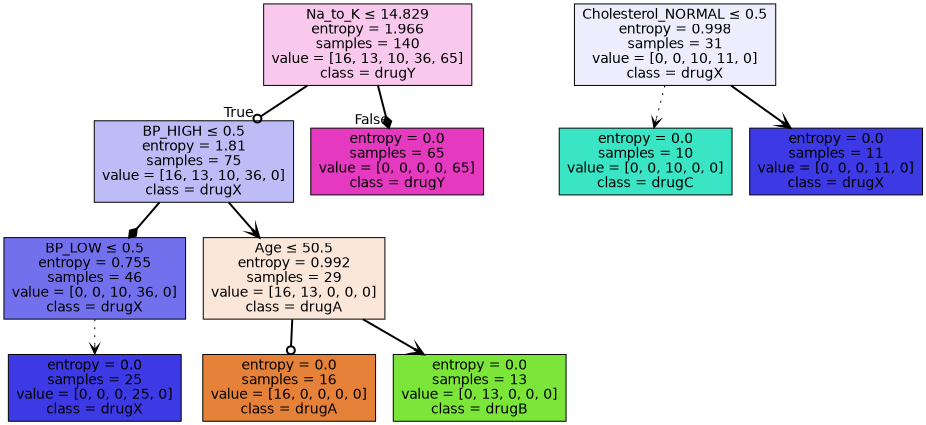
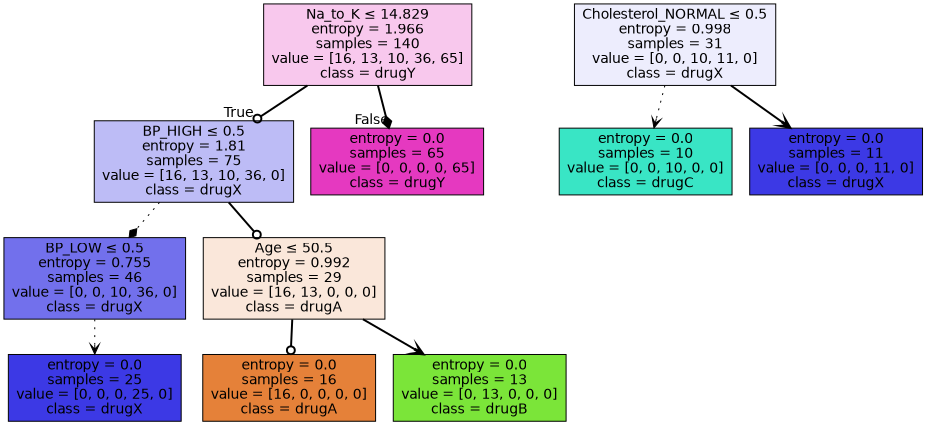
  digraph {
    node [color=black fillcolor="#3c39e5" fontname=helvetica shape=box style=filled]
    edge [arrowhead=vee fontname=helvetica style=bold]
    n1 [fillcolor="#f8c8ed" label=<Na_to_K &le; 14.829<br/>entropy = 1.966<br/>samples = 140<br/>value = [16, 13, 10, 36, 65]<br/>class = drugY>]
    n2 [fillcolor="#bdbcf6" label=<BP_HIGH &le; 0.5<br/>entropy = 1.81<br/>samples = 75<br/>value = [16, 13, 10, 36, 0]<br/>class = drugX>]
    n3 [fillcolor="#e539c0" label=<entropy = 0.0<br/>samples = 65<br/>value = [0, 0, 0, 0, 65]<br/>class = drugY>]
    n4 [fillcolor="#7270ec" label=<BP_LOW &le; 0.5<br/>entropy = 0.755<br/>samples = 46<br/>value = [0, 0, 10, 36, 0]<br/>class = drugX>]
    n5 [fillcolor="#fae7da" label=<Age &le; 50.5<br/>entropy = 0.992<br/>samples = 29<br/>value = [16, 13, 0, 0, 0]<br/>class = drugA>]
    n6 [label=<entropy = 0.0<br/>samples = 25<br/>value = [0, 0, 0, 25, 0]<br/>class = drugX>]
    n7 [fillcolor="#e58139" label=<entropy = 0.0<br/>samples = 16<br/>value = [16, 0, 0, 0, 0]<br/>class = drugA>]
    n8 [fillcolor="#7be539" label=<entropy = 0.0<br/>samples = 13<br/>value = [0, 13, 0, 0, 0]<br/>class = drugB>]
    n9 [fillcolor="#ededfd" label=<Cholesterol_NORMAL &le; 0.5<br/>entropy = 0.998<br/>samples = 31<br/>value = [0, 0, 10, 11, 0]<br/>class = drugX>]
    n10 [fillcolor="#39e5c5" label=<entropy = 0.0<br/>samples = 10<br/>value = [0, 0, 10, 0, 0]<br/>class = drugC>]
    n11 [label=<entropy = 0.0<br/>samples = 11<br/>value = [0, 0, 0, 11, 0]<br/>class = drugX>]
    n1 -> n2 [arrowhead=odot headlabel=True labelangle=45 labeldistance=2.5]
    n1 -> n3 [arrowhead=diamond headlabel=False labelangle=-45 labeldistance=2.5]
-   n2 -> n4 [arrowhead=diamond]
-   n2 -> n5
+   n2 -> n4 [arrowhead=diamond style=dotted]
+   n2 -> n5 [arrowhead=odot]
    n4 -> n6 [style=dotted]
    n5 -> n7 [arrowhead=odot]
    n5 -> n8
    n9 -> n10 [style=dotted]
    n9 -> n11
  }
